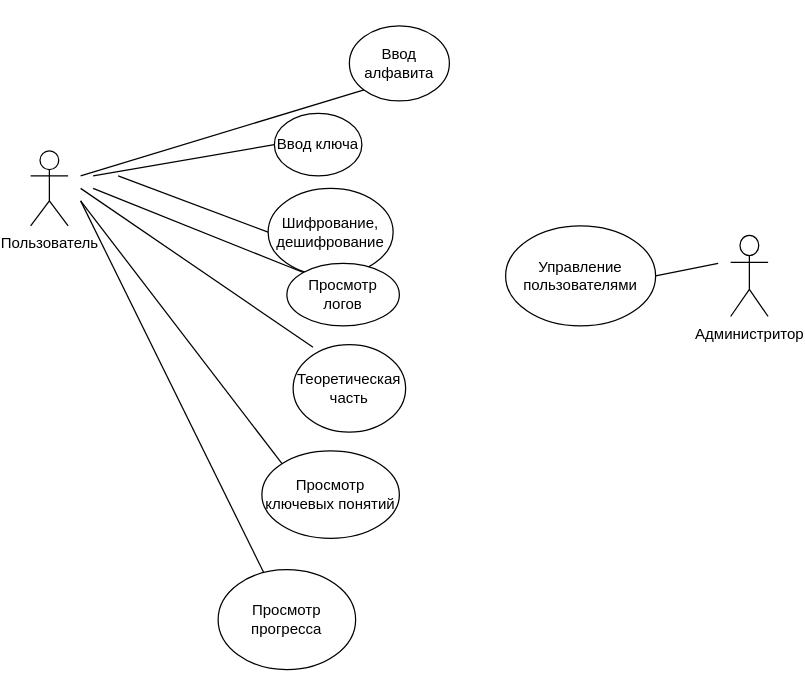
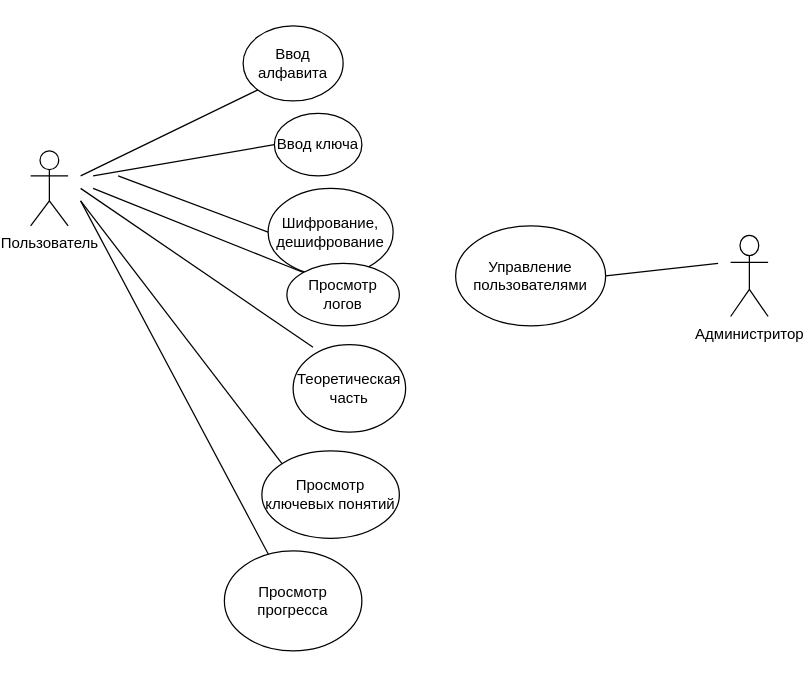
  <mxCell id="0" />
  <mxCell id="1" parent="0" />
  <mxCell id="2" value="Пользователь" style="shape=umlActor;verticalLabelPosition=bottom;verticalAlign=top;html=1;outlineConnect=0;" parent="1" vertex="1"><mxGeometry x="20" y="120" width="30" height="60" as="geometry" /></mxCell>
- <mxCell id="3" value="Ввод алфавита" style="ellipse;whiteSpace=wrap;html=1;" parent="1" vertex="1"><mxGeometry x="275" y="20" width="80" height="60" as="geometry" /></mxCell>
+ <mxCell id="3" value="Ввод алфавита" style="ellipse;whiteSpace=wrap;html=1;" parent="1" vertex="1"><mxGeometry x="190" y="20" width="80" height="60" as="geometry" /></mxCell>
  <mxCell id="4" value="Ввод ключа" style="ellipse;whiteSpace=wrap;html=1;" parent="1" vertex="1"><mxGeometry x="215" y="90" width="70" height="50" as="geometry" /></mxCell>
  <mxCell id="5" value="Шифрование, дешифрование" style="ellipse;whiteSpace=wrap;html=1;" parent="1" vertex="1"><mxGeometry x="210" y="150" width="100" height="70" as="geometry" /></mxCell>
  <mxCell id="6" value="Просмотр логов" style="ellipse;whiteSpace=wrap;html=1;" parent="1" vertex="1"><mxGeometry x="225" y="210" width="90" height="50" as="geometry" /></mxCell>
  <mxCell id="7" value="Теоретическая часть" style="ellipse;whiteSpace=wrap;html=1;" vertex="1" parent="1"><mxGeometry x="230" y="275" width="90" height="70" as="geometry" /></mxCell>
- <mxCell id="8" value="Просмотр прогресса" style="ellipse;whiteSpace=wrap;html=1;" vertex="1" parent="1"><mxGeometry x="170" y="455" width="110" height="80" as="geometry" /></mxCell>
+ <mxCell id="8" value="Просмотр прогресса" style="ellipse;whiteSpace=wrap;html=1;" vertex="1" parent="1"><mxGeometry x="175" y="440" width="110" height="80" as="geometry" /></mxCell>
  <mxCell id="9" value="Просмотр ключевых понятий" style="ellipse;whiteSpace=wrap;html=1;" vertex="1" parent="1"><mxGeometry x="205" y="360" width="110" height="70" as="geometry" /></mxCell>
- <mxCell id="10" value="Управление пользователями" style="ellipse;whiteSpace=wrap;html=1;" vertex="1" parent="1"><mxGeometry x="400" y="180" width="120" height="80" as="geometry" /></mxCell>
+ <mxCell id="10" value="Управление пользователями" style="ellipse;whiteSpace=wrap;html=1;" vertex="1" parent="1"><mxGeometry x="360" y="180" width="120" height="80" as="geometry" /></mxCell>
  <mxCell id="11" value="" style="endArrow=none;html=1;rounded=0;entryX=0;entryY=0;entryDx=0;entryDy=0;" edge="1" parent="1" target="6"><mxGeometry width="50" height="50" relative="1" as="geometry"><mxPoint x="70" y="150" as="sourcePoint" /><mxPoint x="370" y="200" as="targetPoint" /></mxGeometry></mxCell>
  <mxCell id="12" value="" style="endArrow=none;html=1;rounded=0;entryX=0;entryY=1;entryDx=0;entryDy=0;" edge="1" parent="1" target="3"><mxGeometry width="50" height="50" relative="1" as="geometry"><mxPoint x="60" y="140" as="sourcePoint" /><mxPoint x="370" y="200" as="targetPoint" /></mxGeometry></mxCell>
  <mxCell id="13" value="" style="endArrow=none;html=1;rounded=0;entryX=0;entryY=0.5;entryDx=0;entryDy=0;" edge="1" parent="1" target="4"><mxGeometry width="50" height="50" relative="1" as="geometry"><mxPoint x="70" y="140" as="sourcePoint" /><mxPoint x="370" y="200" as="targetPoint" /></mxGeometry></mxCell>
  <mxCell id="14" value="" style="endArrow=none;html=1;rounded=0;entryX=0;entryY=0.5;entryDx=0;entryDy=0;" edge="1" parent="1" target="5"><mxGeometry width="50" height="50" relative="1" as="geometry"><mxPoint x="90" y="140" as="sourcePoint" /><mxPoint x="370" y="200" as="targetPoint" /></mxGeometry></mxCell>
  <mxCell id="15" value="" style="endArrow=none;html=1;rounded=0;entryX=0.177;entryY=0.03;entryDx=0;entryDy=0;entryPerimeter=0;" edge="1" parent="1" target="7"><mxGeometry width="50" height="50" relative="1" as="geometry"><mxPoint x="60" y="150" as="sourcePoint" /><mxPoint x="370" y="200" as="targetPoint" /></mxGeometry></mxCell>
  <mxCell id="16" value="" style="endArrow=none;html=1;rounded=0;entryX=0;entryY=0;entryDx=0;entryDy=0;" edge="1" parent="1" target="9"><mxGeometry width="50" height="50" relative="1" as="geometry"><mxPoint x="60" y="160" as="sourcePoint" /><mxPoint x="370" y="200" as="targetPoint" /></mxGeometry></mxCell>
  <mxCell id="17" value="" style="endArrow=none;html=1;rounded=0;" edge="1" parent="1" target="8"><mxGeometry width="50" height="50" relative="1" as="geometry"><mxPoint x="60" y="160" as="sourcePoint" /><mxPoint x="370" y="200" as="targetPoint" /></mxGeometry></mxCell>
  <mxCell id="18" value="Администритор" style="shape=umlActor;verticalLabelPosition=bottom;verticalAlign=top;html=1;outlineConnect=0;" vertex="1" parent="1"><mxGeometry x="580" y="187.5" width="30" height="65" as="geometry" /></mxCell>
  <mxCell id="19" value="" style="endArrow=none;html=1;rounded=0;exitX=1;exitY=0.5;exitDx=0;exitDy=0;" edge="1" parent="1" source="10"><mxGeometry width="50" height="50" relative="1" as="geometry"><mxPoint x="320" y="320" as="sourcePoint" /><mxPoint x="570" y="210" as="targetPoint" /></mxGeometry></mxCell>
